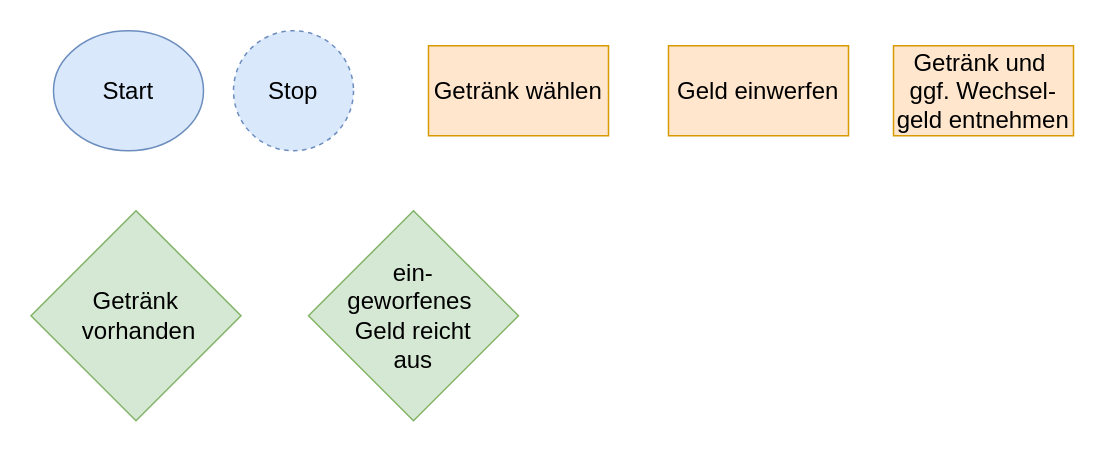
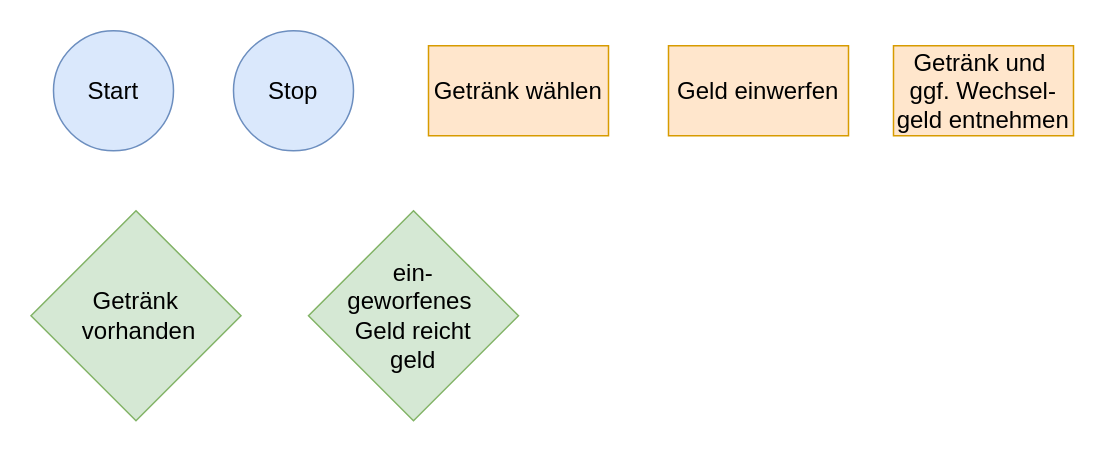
  <mxCell id="0" />
  <mxCell id="1" parent="0" />
- <mxCell id="2" value="Start" style="ellipse;whiteSpace=wrap;html=1;aspect=fixed;fillColor=#dae8fc;strokeColor=#6c8ebf;fontSize=16;" parent="1" vertex="1"><mxGeometry x="35" y="20" width="100" height="80" as="geometry" /></mxCell>
- <mxCell id="3" value="Stop" style="ellipse;whiteSpace=wrap;html=1;aspect=fixed;fillColor=#dae8fc;strokeColor=#6c8ebf;fontSize=16;dashed=1;" parent="1" vertex="1"><mxGeometry x="155" y="20" width="80" height="80" as="geometry" /></mxCell>
+ <mxCell id="2" value="Start" style="ellipse;whiteSpace=wrap;html=1;aspect=fixed;fillColor=#dae8fc;strokeColor=#6c8ebf;fontSize=16;" parent="1" vertex="1"><mxGeometry x="35" y="20" width="80" height="80" as="geometry" /></mxCell>
+ <mxCell id="3" value="Stop" style="ellipse;whiteSpace=wrap;html=1;aspect=fixed;fillColor=#dae8fc;strokeColor=#6c8ebf;fontSize=16;" parent="1" vertex="1"><mxGeometry x="155" y="20" width="80" height="80" as="geometry" /></mxCell>
  <mxCell id="4" value="Geld einwerfen" style="rounded=0;whiteSpace=wrap;html=1;fillColor=#ffe6cc;strokeColor=#d79b00;fontSize=16;" parent="1" vertex="1"><mxGeometry x="445" y="30" width="120" height="60" as="geometry" /></mxCell>
  <mxCell id="5" value="Getränk wählen" style="rounded=0;whiteSpace=wrap;html=1;fillColor=#ffe6cc;strokeColor=#d79b00;fontSize=16;" vertex="1" parent="1"><mxGeometry x="285" y="30" width="120" height="60" as="geometry" /></mxCell>
  <mxCell id="6" value="Getränk und&amp;nbsp;&lt;br&gt;ggf. Wechsel-geld entnehmen" style="rounded=0;whiteSpace=wrap;html=1;fillColor=#ffe6cc;strokeColor=#d79b00;fontSize=16;" vertex="1" parent="1"><mxGeometry x="595" y="30" width="120" height="60" as="geometry" /></mxCell>
  <mxCell id="7" value="&lt;font style=&quot;font-size: 16px;&quot;&gt;Getränk&lt;/font&gt;&lt;div&gt;&lt;font style=&quot;font-size: 16px;&quot;&gt;&amp;nbsp;vorhanden&lt;/font&gt;&lt;/div&gt;" style="rhombus;whiteSpace=wrap;html=1;fillColor=#d5e8d4;strokeColor=#82b366;" vertex="1" parent="1"><mxGeometry x="20" y="140" width="140" height="140" as="geometry" /></mxCell>
- <mxCell id="8" value="&lt;span style=&quot;font-size: 16px;&quot;&gt;ein-&lt;br&gt;geworfenes&amp;nbsp;&lt;br&gt;Geld reicht&lt;br&gt;aus&lt;/span&gt;" style="rhombus;whiteSpace=wrap;html=1;fillColor=#d5e8d4;strokeColor=#82b366;" vertex="1" parent="1"><mxGeometry x="205" y="140" width="140" height="140" as="geometry" /></mxCell>
+ <mxCell id="8" value="&lt;span style=&quot;font-size: 16px;&quot;&gt;ein-&lt;br&gt;geworfenes&amp;nbsp;&lt;br&gt;Geld reicht&lt;br&gt;geld&lt;/span&gt;" style="rhombus;whiteSpace=wrap;html=1;fillColor=#d5e8d4;strokeColor=#82b366;" vertex="1" parent="1"><mxGeometry x="205" y="140" width="140" height="140" as="geometry" /></mxCell>
